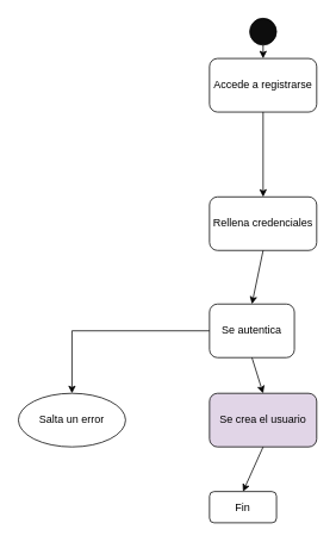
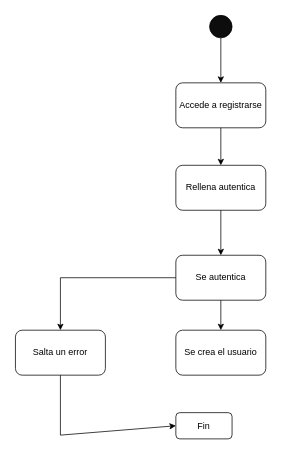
  <mxCell id="0" />
  <mxCell id="1" parent="0" />
  <mxCell id="2" value="" style="ellipse;whiteSpace=wrap;html=1;aspect=fixed;fillColor=#0D0D0D;" parent="1" vertex="1"><mxGeometry x="279" y="20" width="30" height="30" as="geometry" /></mxCell>
- <mxCell id="3" value="Accede a registrarse" style="rounded=1;whiteSpace=wrap;html=1;" parent="1" vertex="1"><mxGeometry x="234" y="65" width="120" height="60" as="geometry" /></mxCell>
- <mxCell id="4" value="Rellena credenciales" style="rounded=1;whiteSpace=wrap;html=1;" parent="1" vertex="1"><mxGeometry x="234" y="220" width="120" height="60" as="geometry" /></mxCell>
- <mxCell id="5" value="Se autentica" style="rounded=1;whiteSpace=wrap;html=1;" parent="1" vertex="1"><mxGeometry x="234" y="340" width="95" height="60" as="geometry" /></mxCell>
- <mxCell id="6" value="Se crea el usuario" style="rounded=1;whiteSpace=wrap;html=1;fillColor=#e1d5e7;" parent="1" vertex="1"><mxGeometry x="234" y="440" width="120" height="60" as="geometry" /></mxCell>
+ <mxCell id="3" value="Accede a registrarse" style="rounded=1;whiteSpace=wrap;html=1;" parent="1" vertex="1"><mxGeometry x="234" y="110" width="120" height="60" as="geometry" /></mxCell>
+ <mxCell id="4" value="Rellena autentica" style="rounded=1;whiteSpace=wrap;html=1;" parent="1" vertex="1"><mxGeometry x="234" y="220" width="120" height="60" as="geometry" /></mxCell>
+ <mxCell id="5" value="Se autentica" style="rounded=1;whiteSpace=wrap;html=1;" parent="1" vertex="1"><mxGeometry x="234" y="340" width="120" height="60" as="geometry" /></mxCell>
+ <mxCell id="6" value="Se crea el usuario" style="rounded=1;whiteSpace=wrap;html=1;" parent="1" vertex="1"><mxGeometry x="234" y="440" width="120" height="60" as="geometry" /></mxCell>
  <mxCell id="7" value="Fin" style="rounded=1;whiteSpace=wrap;html=1;" parent="1" vertex="1"><mxGeometry x="234" y="550" width="75" height="35" as="geometry" /></mxCell>
  <mxCell id="8" value="" style="endArrow=classic;html=1;rounded=0;exitX=0.5;exitY=1;exitDx=0;exitDy=0;entryX=0.5;entryY=0;entryDx=0;entryDy=0;" parent="1" source="2" target="3" edge="1"><mxGeometry width="50" height="50" relative="1" as="geometry"><mxPoint x="270" y="360" as="sourcePoint" /><mxPoint x="320" y="310" as="targetPoint" /></mxGeometry></mxCell>
  <mxCell id="9" value="" style="endArrow=classic;html=1;rounded=0;exitX=0.5;exitY=1;exitDx=0;exitDy=0;entryX=0.5;entryY=0;entryDx=0;entryDy=0;" parent="1" source="3" target="4" edge="1"><mxGeometry width="50" height="50" relative="1" as="geometry"><mxPoint x="304" y="60" as="sourcePoint" /><mxPoint x="304" y="120" as="targetPoint" /></mxGeometry></mxCell>
  <mxCell id="10" value="" style="endArrow=classic;html=1;rounded=0;exitX=0.5;exitY=1;exitDx=0;exitDy=0;entryX=0.5;entryY=0;entryDx=0;entryDy=0;" parent="1" source="4" target="5" edge="1"><mxGeometry width="50" height="50" relative="1" as="geometry"><mxPoint x="314" y="70" as="sourcePoint" /><mxPoint x="314" y="130" as="targetPoint" /></mxGeometry></mxCell>
  <mxCell id="11" value="" style="endArrow=classic;html=1;rounded=0;exitX=0.5;exitY=1;exitDx=0;exitDy=0;entryX=0.5;entryY=0;entryDx=0;entryDy=0;" parent="1" source="5" target="6" edge="1"><mxGeometry width="50" height="50" relative="1" as="geometry"><mxPoint x="324" y="80" as="sourcePoint" /><mxPoint x="324" y="140" as="targetPoint" /></mxGeometry></mxCell>
- <mxCell id="12" value="" style="endArrow=classic;html=1;rounded=0;exitX=0.5;exitY=1;exitDx=0;exitDy=0;entryX=0.5;entryY=0;entryDx=0;entryDy=0;" parent="1" source="6" target="7" edge="1"><mxGeometry width="50" height="50" relative="1" as="geometry"><mxPoint x="334" y="90" as="sourcePoint" /><mxPoint x="334" y="150" as="targetPoint" /></mxGeometry></mxCell>
- <mxCell id="13" value="Salta un error" style="ellipse;whiteSpace=wrap;html=1;" parent="1" vertex="1"><mxGeometry x="20" y="440" width="120" height="60" as="geometry" /></mxCell>
+ <mxCell id="13" value="Salta un error" style="rounded=1;whiteSpace=wrap;html=1;" parent="1" vertex="1"><mxGeometry x="20" y="440" width="120" height="60" as="geometry" /></mxCell>
  <mxCell id="14" value="" style="endArrow=classic;html=1;rounded=0;exitX=0;exitY=0.5;exitDx=0;exitDy=0;entryX=0.5;entryY=0;entryDx=0;entryDy=0;" parent="1" source="5" target="13" edge="1"><mxGeometry width="50" height="50" relative="1" as="geometry"><mxPoint x="270" y="360" as="sourcePoint" /><mxPoint x="320" y="310" as="targetPoint" /><Array as="points"><mxPoint x="80" y="370" /></Array></mxGeometry></mxCell>
+ <mxCell id="15" value="" style="endArrow=classic;html=1;rounded=0;exitX=0.5;exitY=1;exitDx=0;exitDy=0;entryX=0;entryY=0.5;entryDx=0;entryDy=0;" parent="1" source="13" target="7" edge="1"><mxGeometry width="50" height="50" relative="1" as="geometry"><mxPoint x="270" y="360" as="sourcePoint" /><mxPoint x="320" y="310" as="targetPoint" /><Array as="points"><mxPoint x="80" y="580" /></Array></mxGeometry></mxCell>
